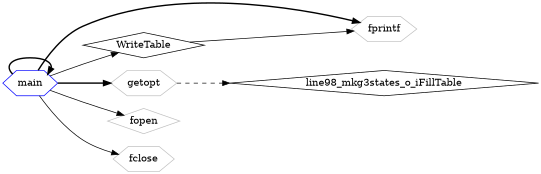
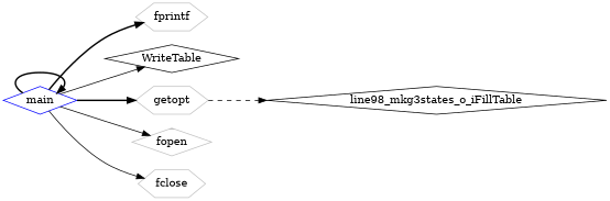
  digraph {
    rankdir=LR
    node [color=grey shape=diamond]
    edge [style=solid]
-   main [color=blue shape=hexagon]
+   main [color=blue]
    fprintf [shape=hexagon]
    WriteTable [color=""]
    getopt [shape=hexagon]
    fopen
    fclose [shape=hexagon]
    line98_mkg3states_o_iFillTable [color=""]
    main -> main [style=bold]
    main -> fprintf [style=bold]
    main -> WriteTable
    main -> getopt [style=bold]
    main -> fopen
    main -> fclose
-   WriteTable -> fprintf
    getopt -> line98_mkg3states_o_iFillTable [style=dashed]
  }
